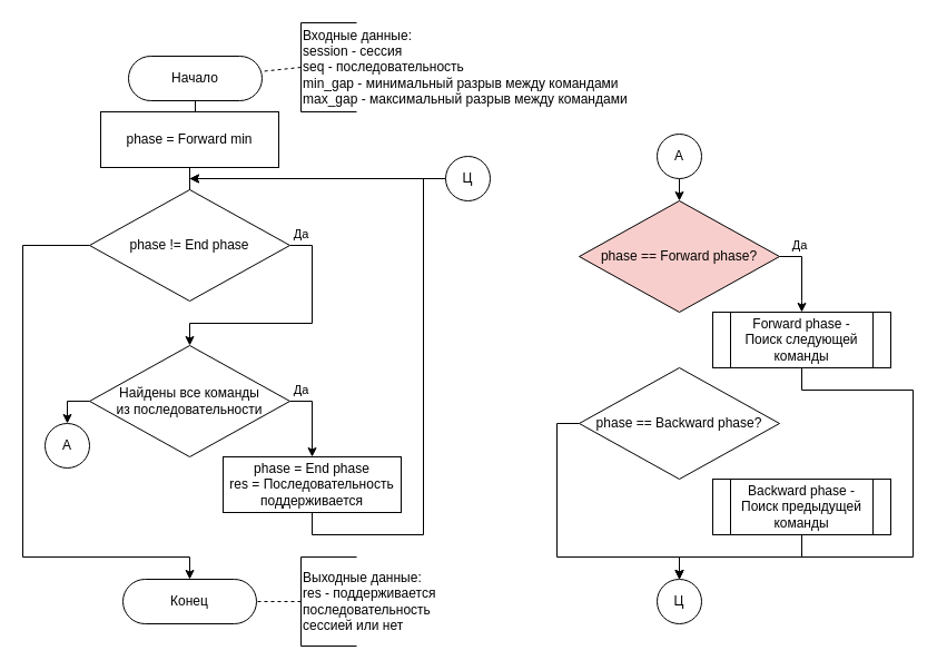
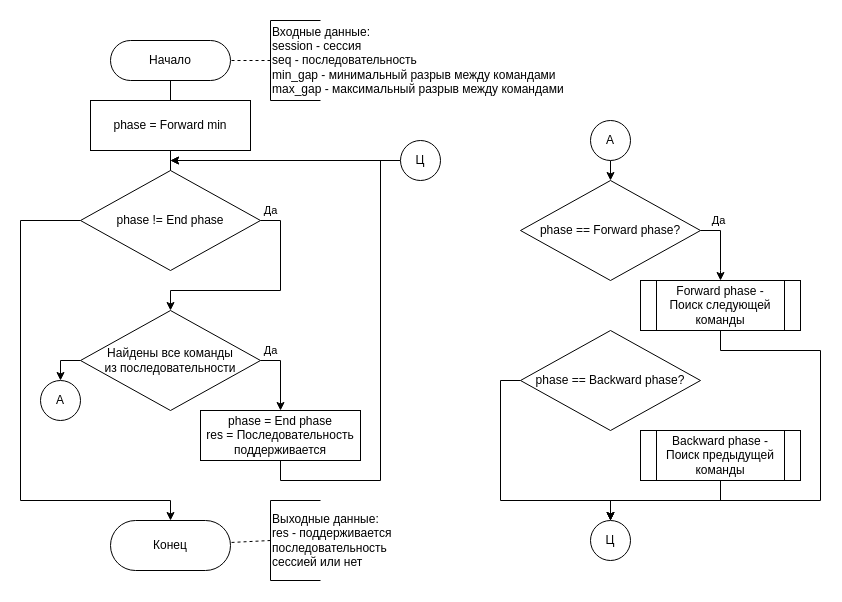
  <mxCell id="0" />
  <mxCell id="1" parent="0" />
  <mxCell id="2" style="edgeStyle=orthogonalEdgeStyle;rounded=0;orthogonalLoop=1;jettySize=auto;html=1;endArrow=none;" parent="1" source="3" target="7" edge="1"><mxGeometry relative="1" as="geometry" /></mxCell>
- <mxCell id="3" value="Начало" style="rounded=1;whiteSpace=wrap;html=1;arcSize=50;" parent="1" vertex="1"><mxGeometry x="115" y="50" width="120" height="40" as="geometry" /></mxCell>
+ <mxCell id="3" value="Начало" style="rounded=1;whiteSpace=wrap;html=1;arcSize=50;" parent="1" vertex="1"><mxGeometry x="110" y="40" width="120" height="40" as="geometry" /></mxCell>
  <mxCell id="4" value="&lt;div&gt;Входные данные:&lt;/div&gt;&lt;div&gt;session - сессия&lt;/div&gt;&lt;div&gt;seq - последовательность&lt;br&gt;&lt;/div&gt;&lt;div&gt;min_gap - минимальный разрыв между командами&lt;/div&gt;&lt;div&gt;max_gap - максимальный разрыв между командами&lt;br&gt;&lt;/div&gt;" style="strokeWidth=1;html=1;shape=mxgraph.flowchart.annotation_1;align=left;pointerEvents=1;" parent="1" vertex="1"><mxGeometry x="270" y="20" width="50" height="80" as="geometry" /></mxCell>
  <mxCell id="5" value="" style="endArrow=none;dashed=1;html=1;exitX=0;exitY=0.5;exitDx=0;exitDy=0;exitPerimeter=0;" parent="1" source="4" target="3" edge="1"><mxGeometry width="50" height="50" relative="1" as="geometry"><mxPoint x="304" y="-280" as="sourcePoint" /><mxPoint x="270" y="90" as="targetPoint" /></mxGeometry></mxCell>
  <mxCell id="6" style="edgeStyle=orthogonalEdgeStyle;rounded=0;orthogonalLoop=1;jettySize=auto;html=1;entryX=0.5;entryY=0;entryDx=0;entryDy=0;endArrow=none;" parent="1" source="7" target="10" edge="1"><mxGeometry relative="1" as="geometry" /></mxCell>
  <mxCell id="7" value="phase = F&lt;span dir=&quot;ltr&quot; role=&quot;presentation&quot; style=&quot;left: 20.31%; top: 39.06%; font-size: calc(var(--scale-factor)*10.80px); font-family: sans-serif; transform: scaleX(1.186);&quot;&gt;orw&lt;/span&gt;&lt;span dir=&quot;ltr&quot; role=&quot;presentation&quot; style=&quot;left: 23.65%; top: 39.06%; font-size: calc(var(--scale-factor)*10.80px); font-family: sans-serif; transform: scaleX(1.168);&quot;&gt;ard&lt;/span&gt;&lt;span dir=&quot;ltr&quot; role=&quot;presentation&quot; style=&quot;left: 26.63%; top: 39.06%; font-size: calc(var(--scale-factor)*10.80px); font-family: sans-serif;&quot;&gt; &lt;/span&gt;&lt;span dir=&quot;ltr&quot; role=&quot;presentation&quot; style=&quot;left: 27.41%; top: 39.06%; font-size: calc(var(--scale-factor)*10.80px); font-family: sans-serif; transform: scaleX(1.058);&quot;&gt;min&lt;/span&gt;" style="rounded=0;whiteSpace=wrap;html=1;" parent="1" vertex="1"><mxGeometry x="90" y="100" width="160" height="50" as="geometry" /></mxCell>
  <mxCell id="8" value="Да" style="edgeStyle=orthogonalEdgeStyle;rounded=0;orthogonalLoop=1;jettySize=auto;html=1;exitX=1;exitY=0.5;exitDx=0;exitDy=0;entryX=0.5;entryY=0;entryDx=0;entryDy=0;" parent="1" source="10" target="13" edge="1"><mxGeometry x="-0.909" y="10" relative="1" as="geometry"><Array as="points"><mxPoint x="280" y="220" /><mxPoint x="280" y="290" /><mxPoint x="170" y="290" /></Array><mxPoint as="offset" /></mxGeometry></mxCell>
  <mxCell id="9" style="edgeStyle=orthogonalEdgeStyle;rounded=0;orthogonalLoop=1;jettySize=auto;html=1;exitX=0;exitY=0.5;exitDx=0;exitDy=0;entryX=0.5;entryY=0;entryDx=0;entryDy=0;" edge="1" parent="1" source="10" target="16"><mxGeometry relative="1" as="geometry"><Array as="points"><mxPoint x="20" y="220" /><mxPoint x="20" y="500" /><mxPoint x="170" y="500" /></Array></mxGeometry></mxCell>
  <mxCell id="10" value="phase != End phase" style="rhombus;whiteSpace=wrap;html=1;" parent="1" vertex="1"><mxGeometry x="80" y="170" width="180" height="100" as="geometry" /></mxCell>
  <mxCell id="11" value="Да" style="edgeStyle=orthogonalEdgeStyle;rounded=0;orthogonalLoop=1;jettySize=auto;html=1;exitX=1;exitY=0.5;exitDx=0;exitDy=0;entryX=0.5;entryY=0;entryDx=0;entryDy=0;" parent="1" source="13" target="15" edge="1"><mxGeometry x="-0.714" y="10" relative="1" as="geometry"><mxPoint as="offset" /></mxGeometry></mxCell>
  <mxCell id="12" style="edgeStyle=orthogonalEdgeStyle;rounded=0;orthogonalLoop=1;jettySize=auto;html=1;exitX=0;exitY=0.5;exitDx=0;exitDy=0;entryX=0.5;entryY=0;entryDx=0;entryDy=0;" edge="1" parent="1" source="13" target="25"><mxGeometry relative="1" as="geometry" /></mxCell>
  <mxCell id="13" value="&lt;div&gt;Найдены все команды&lt;/div&gt;&lt;div&gt;из последовательности&lt;/div&gt;" style="rhombus;whiteSpace=wrap;html=1;" parent="1" vertex="1"><mxGeometry x="80" y="310" width="180" height="100" as="geometry" /></mxCell>
  <mxCell id="14" style="edgeStyle=orthogonalEdgeStyle;rounded=0;orthogonalLoop=1;jettySize=auto;html=1;exitX=0.5;exitY=1;exitDx=0;exitDy=0;" parent="1" source="15" edge="1"><mxGeometry relative="1" as="geometry"><mxPoint x="170" y="160" as="targetPoint" /><Array as="points"><mxPoint x="280" y="480" /><mxPoint x="380" y="480" /><mxPoint x="380" y="160" /></Array></mxGeometry></mxCell>
  <mxCell id="15" value="&lt;div&gt;phase = End&lt;span dir=&quot;ltr&quot; role=&quot;presentation&quot; style=&quot;left: 26.63%; top: 39.06%; font-size: calc(var(--scale-factor)*10.80px); font-family: sans-serif;&quot;&gt; &lt;/span&gt;&lt;span dir=&quot;ltr&quot; role=&quot;presentation&quot; style=&quot;left: 27.41%; top: 39.06%; font-size: calc(var(--scale-factor)*10.80px); font-family: sans-serif; transform: scaleX(1.058);&quot;&gt;phase&lt;/span&gt;&lt;/div&gt;&lt;div&gt;&lt;span dir=&quot;ltr&quot; role=&quot;presentation&quot; style=&quot;left: 27.41%; top: 39.06%; font-size: calc(var(--scale-factor)*10.80px); font-family: sans-serif; transform: scaleX(1.058);&quot;&gt;res = Последовательность поддерживается&lt;br&gt;&lt;/span&gt;&lt;/div&gt;" style="rounded=0;whiteSpace=wrap;html=1;" parent="1" vertex="1"><mxGeometry x="200" y="410" width="160" height="50" as="geometry" /></mxCell>
- <mxCell id="16" value="Конец" style="rounded=1;whiteSpace=wrap;html=1;arcSize=50;" vertex="1" parent="1"><mxGeometry x="110" y="520" width="120" height="40" as="geometry" /></mxCell>
+ <mxCell id="16" value="Конец" style="rounded=1;whiteSpace=wrap;html=1;arcSize=50;" vertex="1" parent="1"><mxGeometry x="110" y="520" width="120" height="50" as="geometry" /></mxCell>
  <mxCell id="17" value="Да" style="edgeStyle=orthogonalEdgeStyle;rounded=0;orthogonalLoop=1;jettySize=auto;html=1;exitX=1;exitY=0.5;exitDx=0;exitDy=0;entryX=0.5;entryY=0;entryDx=0;entryDy=0;" edge="1" parent="1" source="18" target="30"><mxGeometry x="-0.5" y="10" relative="1" as="geometry"><Array as="points"><mxPoint x="720" y="230" /><mxPoint x="720" y="270" /></Array><mxPoint as="offset" /><mxPoint x="720" y="250" as="targetPoint" /></mxGeometry></mxCell>
- <mxCell id="18" value="phase == Forw&lt;span dir=&quot;ltr&quot; role=&quot;presentation&quot; style=&quot;left: 23.65%; top: 39.06%; font-size: calc(var(--scale-factor)*10.80px); font-family: sans-serif; transform: scaleX(1.168);&quot;&gt;ard&lt;/span&gt;&lt;span dir=&quot;ltr&quot; role=&quot;presentation&quot; style=&quot;left: 26.63%; top: 39.06%; font-size: calc(var(--scale-factor)*10.80px); font-family: sans-serif;&quot;&gt; &lt;/span&gt;&lt;span dir=&quot;ltr&quot; role=&quot;presentation&quot; style=&quot;left: 27.41%; top: 39.06%; font-size: calc(var(--scale-factor)*10.80px); font-family: sans-serif; transform: scaleX(1.058);&quot;&gt;phase&lt;/span&gt;?" style="rhombus;whiteSpace=wrap;html=1;fillColor=#f8cecc;" vertex="1" parent="1"><mxGeometry x="520" y="180" width="180" height="100" as="geometry" /></mxCell>
+ <mxCell id="18" value="phase == Forw&lt;span dir=&quot;ltr&quot; role=&quot;presentation&quot; style=&quot;left: 23.65%; top: 39.06%; font-size: calc(var(--scale-factor)*10.80px); font-family: sans-serif; transform: scaleX(1.168);&quot;&gt;ard&lt;/span&gt;&lt;span dir=&quot;ltr&quot; role=&quot;presentation&quot; style=&quot;left: 26.63%; top: 39.06%; font-size: calc(var(--scale-factor)*10.80px); font-family: sans-serif;&quot;&gt; &lt;/span&gt;&lt;span dir=&quot;ltr&quot; role=&quot;presentation&quot; style=&quot;left: 27.41%; top: 39.06%; font-size: calc(var(--scale-factor)*10.80px); font-family: sans-serif; transform: scaleX(1.058);&quot;&gt;phase&lt;/span&gt;?" style="rhombus;whiteSpace=wrap;html=1;" vertex="1" parent="1"><mxGeometry x="520" y="180" width="180" height="100" as="geometry" /></mxCell>
  <mxCell id="19" style="edgeStyle=orthogonalEdgeStyle;rounded=0;orthogonalLoop=1;jettySize=auto;html=1;exitX=0;exitY=0.5;exitDx=0;exitDy=0;entryX=0.5;entryY=0;entryDx=0;entryDy=0;" edge="1" parent="1" source="20" target="26"><mxGeometry relative="1" as="geometry"><Array as="points"><mxPoint x="500" y="380" /><mxPoint x="500" y="500" /><mxPoint x="610" y="500" /></Array></mxGeometry></mxCell>
  <mxCell id="20" value="&lt;div&gt;phase == Backward &lt;span dir=&quot;ltr&quot; role=&quot;presentation&quot; style=&quot;left: 27.41%; top: 39.06%; font-size: calc(var(--scale-factor)*10.80px); font-family: sans-serif; transform: scaleX(1.058);&quot;&gt;phase?&lt;/span&gt;&lt;/div&gt;" style="rhombus;whiteSpace=wrap;html=1;" vertex="1" parent="1"><mxGeometry x="520" y="330" width="180" height="100" as="geometry" /></mxCell>
  <mxCell id="21" value="&lt;div&gt;Выходные данные:&lt;/div&gt;&lt;div&gt;res - поддерживается &lt;br&gt;&lt;/div&gt;&lt;div&gt;последовательность&lt;/div&gt;&lt;div&gt;сессией или нет&lt;br&gt;&lt;/div&gt;" style="strokeWidth=1;html=1;shape=mxgraph.flowchart.annotation_1;align=left;pointerEvents=1;" vertex="1" parent="1"><mxGeometry x="270" y="500" width="50" height="80" as="geometry" /></mxCell>
  <mxCell id="22" value="" style="endArrow=none;dashed=1;html=1;exitX=0;exitY=0.5;exitDx=0;exitDy=0;exitPerimeter=0;" edge="1" parent="1" source="21" target="16"><mxGeometry width="50" height="50" relative="1" as="geometry"><mxPoint x="784" y="120" as="sourcePoint" /><mxPoint x="630" y="460" as="targetPoint" /></mxGeometry></mxCell>
  <mxCell id="23" style="edgeStyle=orthogonalEdgeStyle;rounded=0;orthogonalLoop=1;jettySize=auto;html=1;exitX=0.5;exitY=1;exitDx=0;exitDy=0;entryX=0.5;entryY=0;entryDx=0;entryDy=0;" edge="1" parent="1" source="24" target="18"><mxGeometry relative="1" as="geometry" /></mxCell>
  <mxCell id="24" value="А" style="ellipse;whiteSpace=wrap;html=1;aspect=fixed;" vertex="1" parent="1"><mxGeometry x="590" y="120" width="40" height="40" as="geometry" /></mxCell>
  <mxCell id="25" value="А" style="ellipse;whiteSpace=wrap;html=1;aspect=fixed;" vertex="1" parent="1"><mxGeometry x="40" y="380" width="40" height="40" as="geometry" /></mxCell>
  <mxCell id="26" value="Ц" style="ellipse;whiteSpace=wrap;html=1;aspect=fixed;" vertex="1" parent="1"><mxGeometry x="590" y="520" width="40" height="40" as="geometry" /></mxCell>
  <mxCell id="27" style="edgeStyle=orthogonalEdgeStyle;rounded=0;orthogonalLoop=1;jettySize=auto;html=1;exitX=0;exitY=0.5;exitDx=0;exitDy=0;" edge="1" parent="1" source="28"><mxGeometry relative="1" as="geometry"><mxPoint x="170" y="160" as="targetPoint" /></mxGeometry></mxCell>
  <mxCell id="28" value="Ц" style="ellipse;whiteSpace=wrap;html=1;aspect=fixed;" vertex="1" parent="1"><mxGeometry x="400" y="140" width="40" height="40" as="geometry" /></mxCell>
  <mxCell id="29" style="edgeStyle=orthogonalEdgeStyle;rounded=0;orthogonalLoop=1;jettySize=auto;html=1;exitX=0.5;exitY=1;exitDx=0;exitDy=0;entryX=0.5;entryY=0;entryDx=0;entryDy=0;" edge="1" parent="1" source="30" target="26"><mxGeometry relative="1" as="geometry"><Array as="points"><mxPoint x="720" y="350" /><mxPoint x="820" y="350" /><mxPoint x="820" y="500" /><mxPoint x="610" y="500" /></Array></mxGeometry></mxCell>
  <mxCell id="30" value="&lt;div&gt;Forward phase -&lt;br&gt;&lt;/div&gt;Поиск следующей команды" style="shape=process;whiteSpace=wrap;html=1;backgroundOutline=1;" vertex="1" parent="1"><mxGeometry x="640" y="280" width="160" height="50" as="geometry" /></mxCell>
  <mxCell id="31" style="edgeStyle=orthogonalEdgeStyle;rounded=0;orthogonalLoop=1;jettySize=auto;html=1;exitX=0.5;exitY=1;exitDx=0;exitDy=0;entryX=0.5;entryY=0;entryDx=0;entryDy=0;" edge="1" parent="1" source="32" target="26"><mxGeometry relative="1" as="geometry" /></mxCell>
  <mxCell id="32" value="Backward phase -&lt;br&gt;Поиск предыдущей команды" style="shape=process;whiteSpace=wrap;html=1;backgroundOutline=1;" vertex="1" parent="1"><mxGeometry x="640" y="430" width="160" height="50" as="geometry" /></mxCell>
